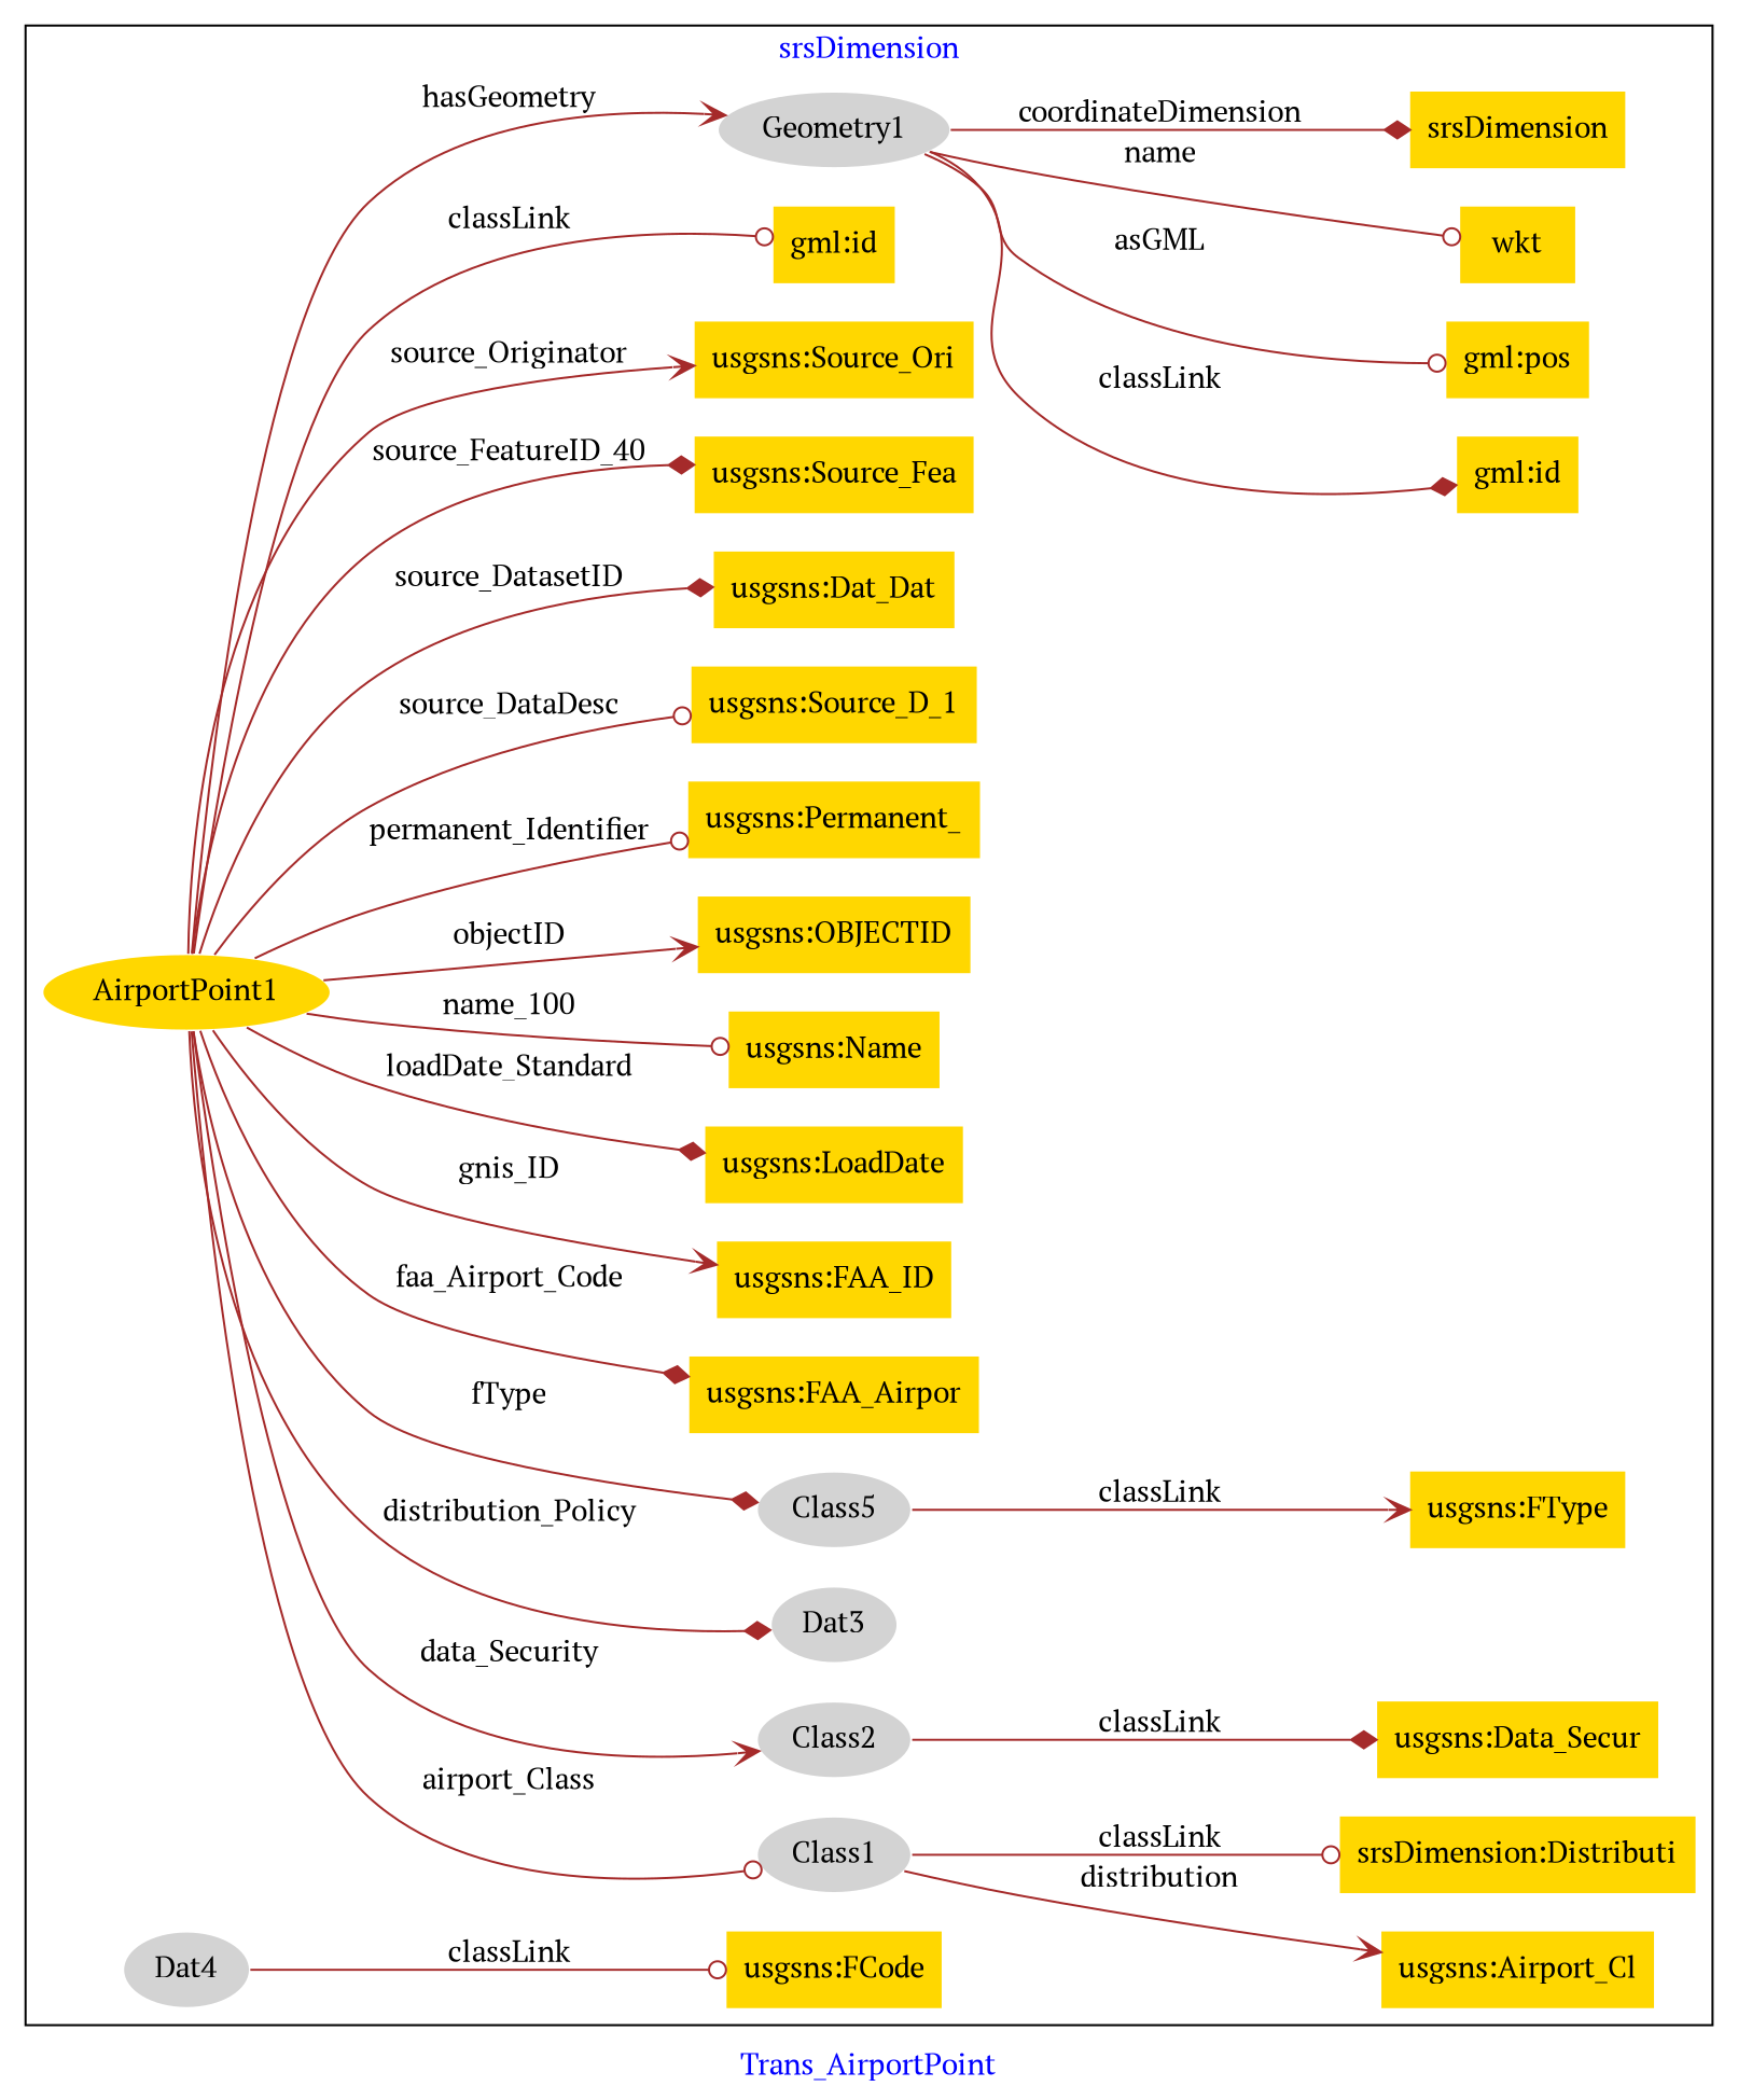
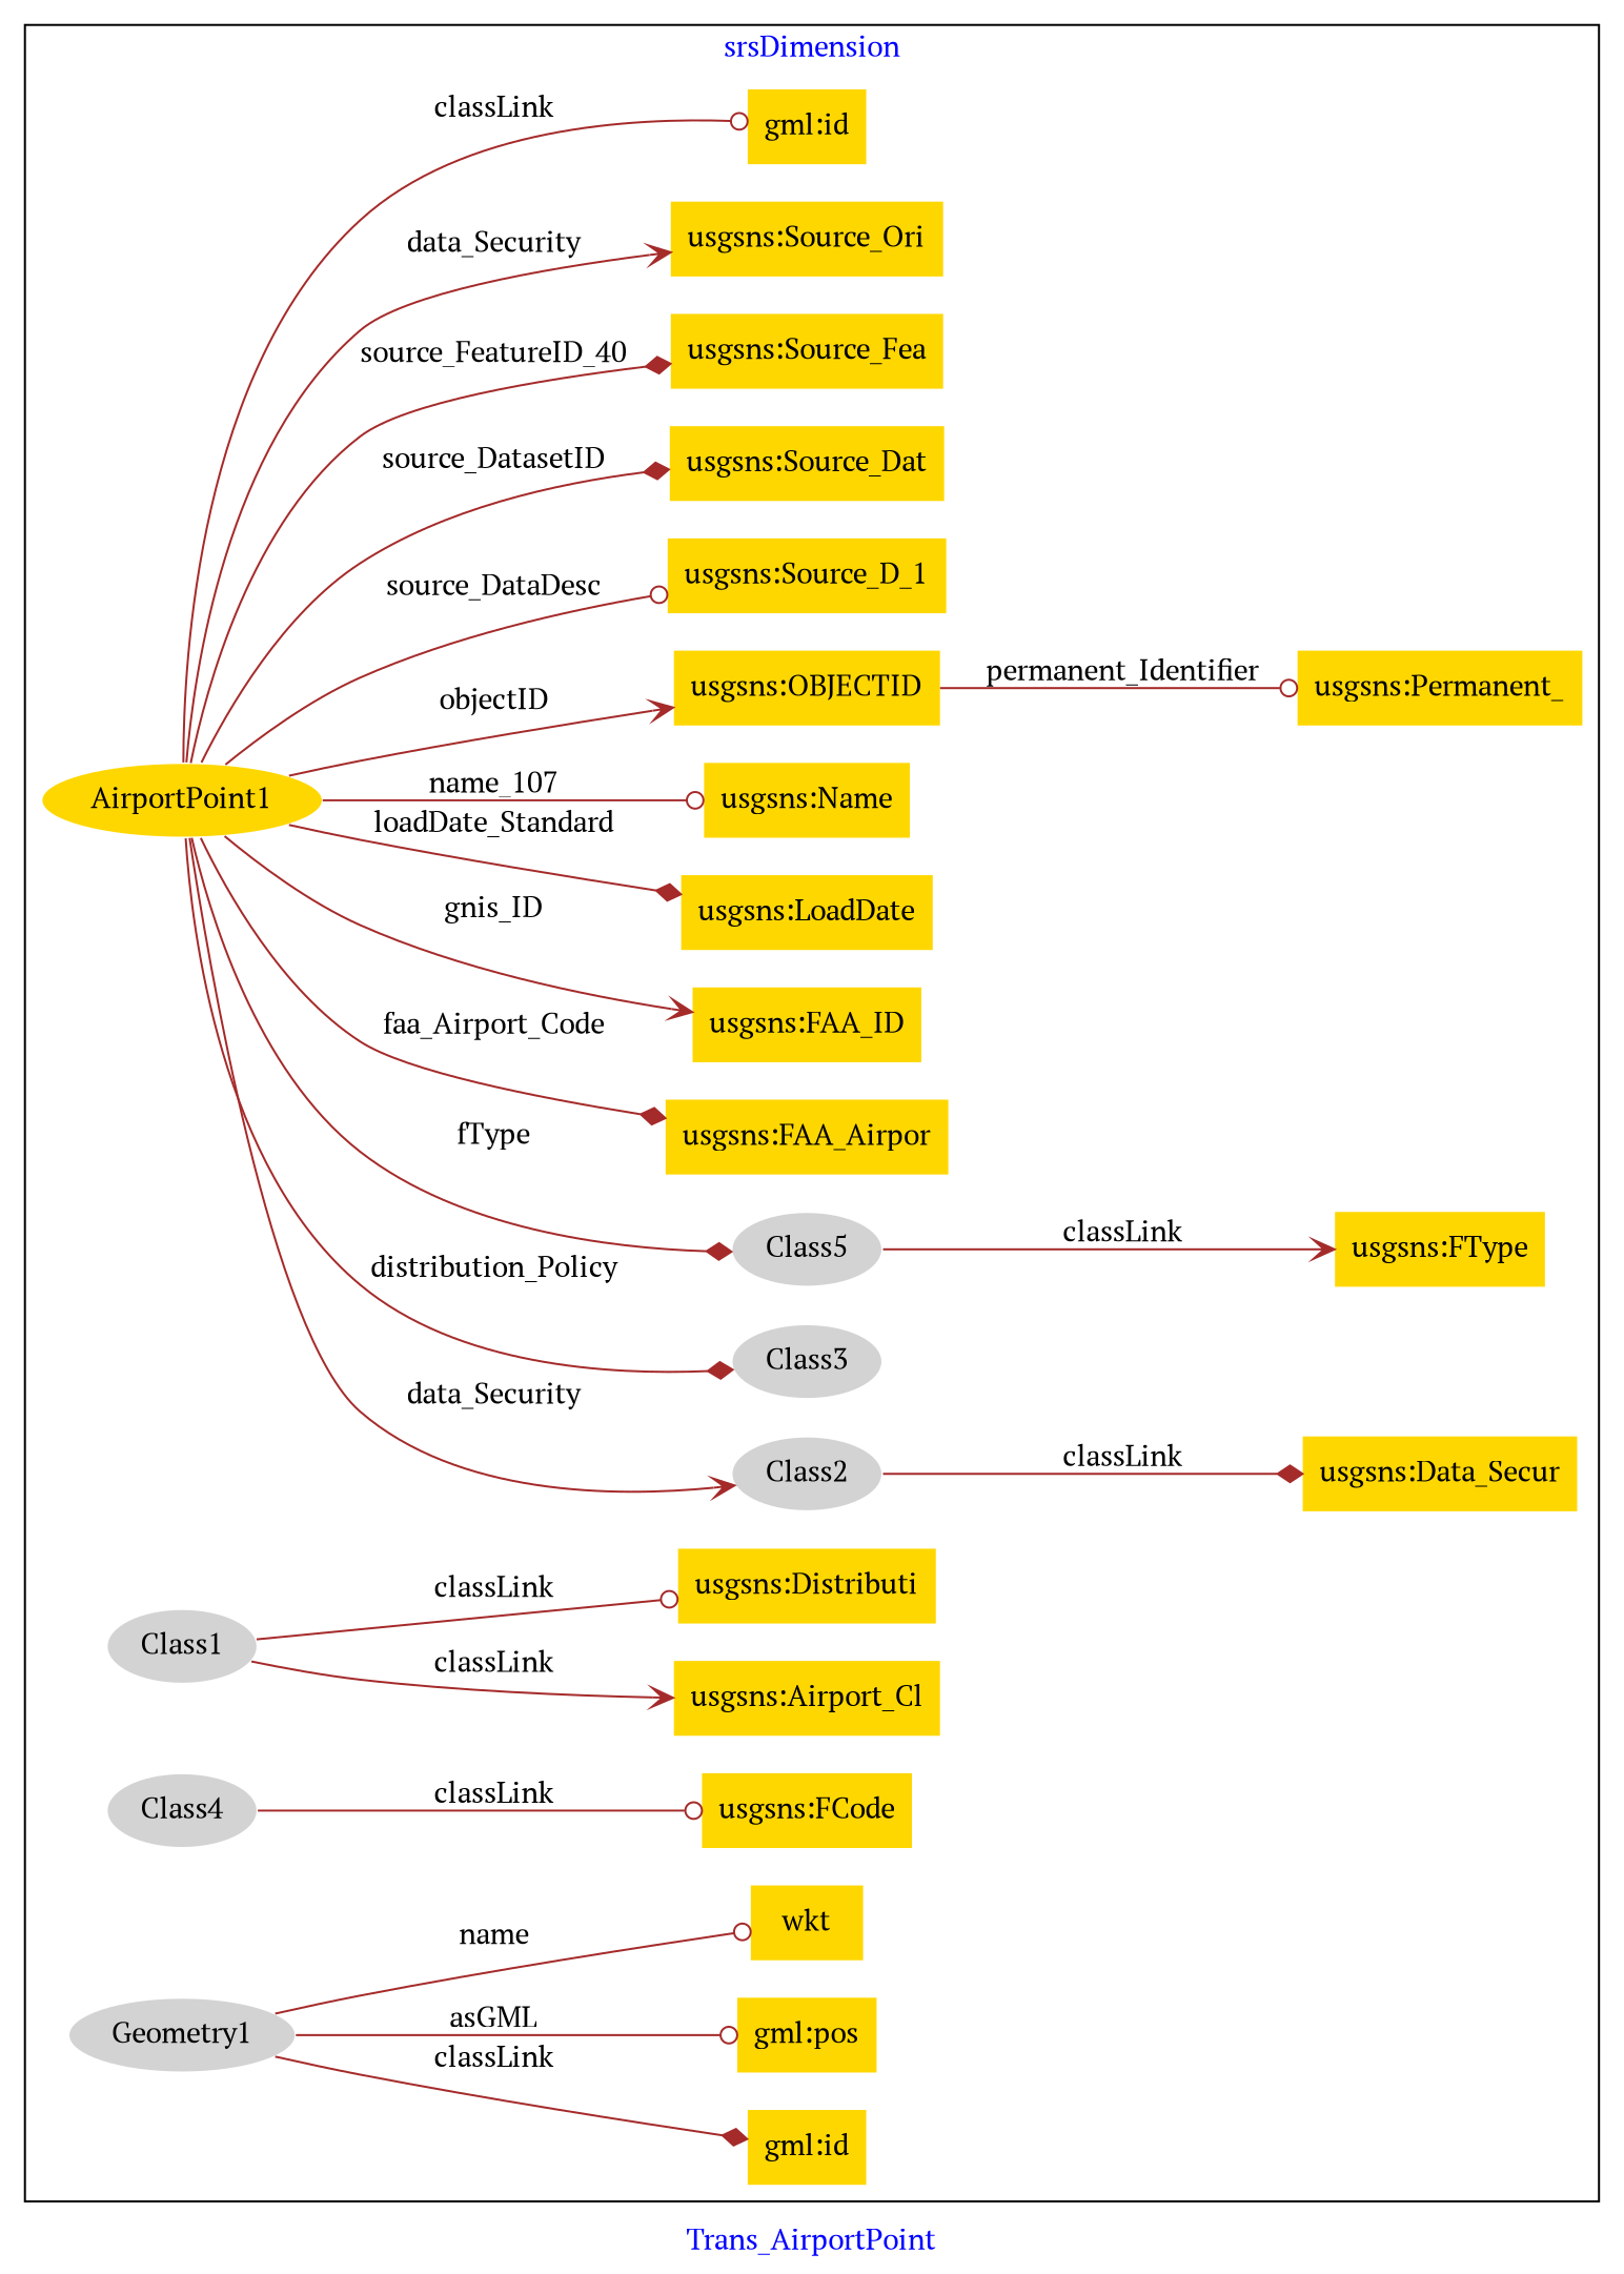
  digraph {
    fontcolor=blue
    fontname="PT Serif"
    label=Trans_AirportPoint
    rankdir=LR
    remincross=true
    node [fillcolor=gold fontname="PT Serif" style=filled shape=plaintext]
    edge [arrowhead=odot color=brown fontcolor=black fontname="PT Serif"]
    n1 [color=white label=AirportPoint1 shape=""]
    n2 [color=white fillcolor=lightgray label=Class1 shape=""]
    n3 [color=white fillcolor=lightgray label=Class2 shape=""]
-   n4 [color=white fillcolor=lightgray label=Dat3 shape=""]
-   n5 [color=white fillcolor=lightgray label=Dat4 shape=""]
+   n4 [color=white fillcolor=lightgray label=Class3 shape=""]
+   n5 [color=white fillcolor=lightgray label=Class4 shape=""]
    n6 [color=white fillcolor=lightgray label=Class5 shape=""]
    n7 [label="usgsns:FAA_Airpor"]
    n8 [label="usgsns:FAA_ID"]
    n9 [label="usgsns:LoadDate"]
    n10 [label="usgsns:Name"]
    n11 [label="usgsns:OBJECTID"]
    n12 [label="usgsns:Permanent_"]
    n13 [label="usgsns:Source_D_1"]
-   n14 [label="usgsns:Dat_Dat"]
+   n14 [label="usgsns:Source_Dat"]
    n15 [label="usgsns:Source_Fea"]
    n16 [label="usgsns:Source_Ori"]
    n17 [label="gml:id"]
    n18 [color=white fillcolor=lightgray label=Geometry1 shape=""]
    n19 [label="gml:id"]
    n20 [label="gml:pos"]
    n21 [label=wkt]
-   n22 [label=srsDimension]
    n23 [label="usgsns:Airport_Cl"]
    n24 [label="usgsns:Data_Secur"]
-   n25 [label="srsDimension:Distributi"]
+   n25 [label="usgsns:Distributi"]
    n26 [label="usgsns:FCode"]
    n27 [label="usgsns:FType"]
    subgraph cluster_1 {
      label=srsDimension
      n1
      n2
      n3
      n4
      n5
      n6
      n7
      n8
      n9
      n10
      n11
      n12
      n13
      n14
      n15
      n16
      n17
      n18
      n19
      n20
      n21
-     n22
      n23
      n24
      n25
      n26
      n27
    }
-   n1 -> n2 [label=airport_Class]
    n1 -> n3 [arrowhead=vee label=data_Security]
    n1 -> n4 [arrowhead=diamond label=distribution_Policy]
    n1 -> n6 [arrowhead=diamond label=fType]
    n1 -> n7 [arrowhead=diamond label=faa_Airport_Code]
    n1 -> n8 [arrowhead=vee label=gnis_ID]
    n1 -> n9 [arrowhead=diamond label=loadDate_Standard]
-   n1 -> n10 [label=name_100]
+   n1 -> n10 [label=name_107]
    n1 -> n11 [arrowhead=vee label=objectID]
-   n1 -> n12 [label=permanent_Identifier]
+   n11 -> n12 [label=permanent_Identifier]
    n1 -> n13 [label=source_DataDesc]
    n1 -> n14 [arrowhead=diamond label=source_DatasetID]
    n1 -> n15 [arrowhead=diamond label=source_FeatureID_40]
-   n1 -> n16 [arrowhead=vee label=source_Originator]
+   n1 -> n16 [arrowhead=vee label=data_Security]
    n1 -> n17 [label=classLink]
-   n1 -> n18 [arrowhead=vee label=hasGeometry]
-   n2 -> n23 [arrowhead=vee label=distribution]
+   n2 -> n23 [arrowhead=vee label=classLink]
    n2 -> n25 [label=classLink]
    n3 -> n24 [arrowhead=diamond label=classLink]
    n5 -> n26 [label=classLink]
    n6 -> n27 [arrowhead=vee label=classLink]
    n18 -> n19 [arrowhead=diamond label=classLink]
    n18 -> n20 [label=asGML]
    n18 -> n21 [label=name]
-   n18 -> n22 [arrowhead=diamond label=coordinateDimension]
  }
